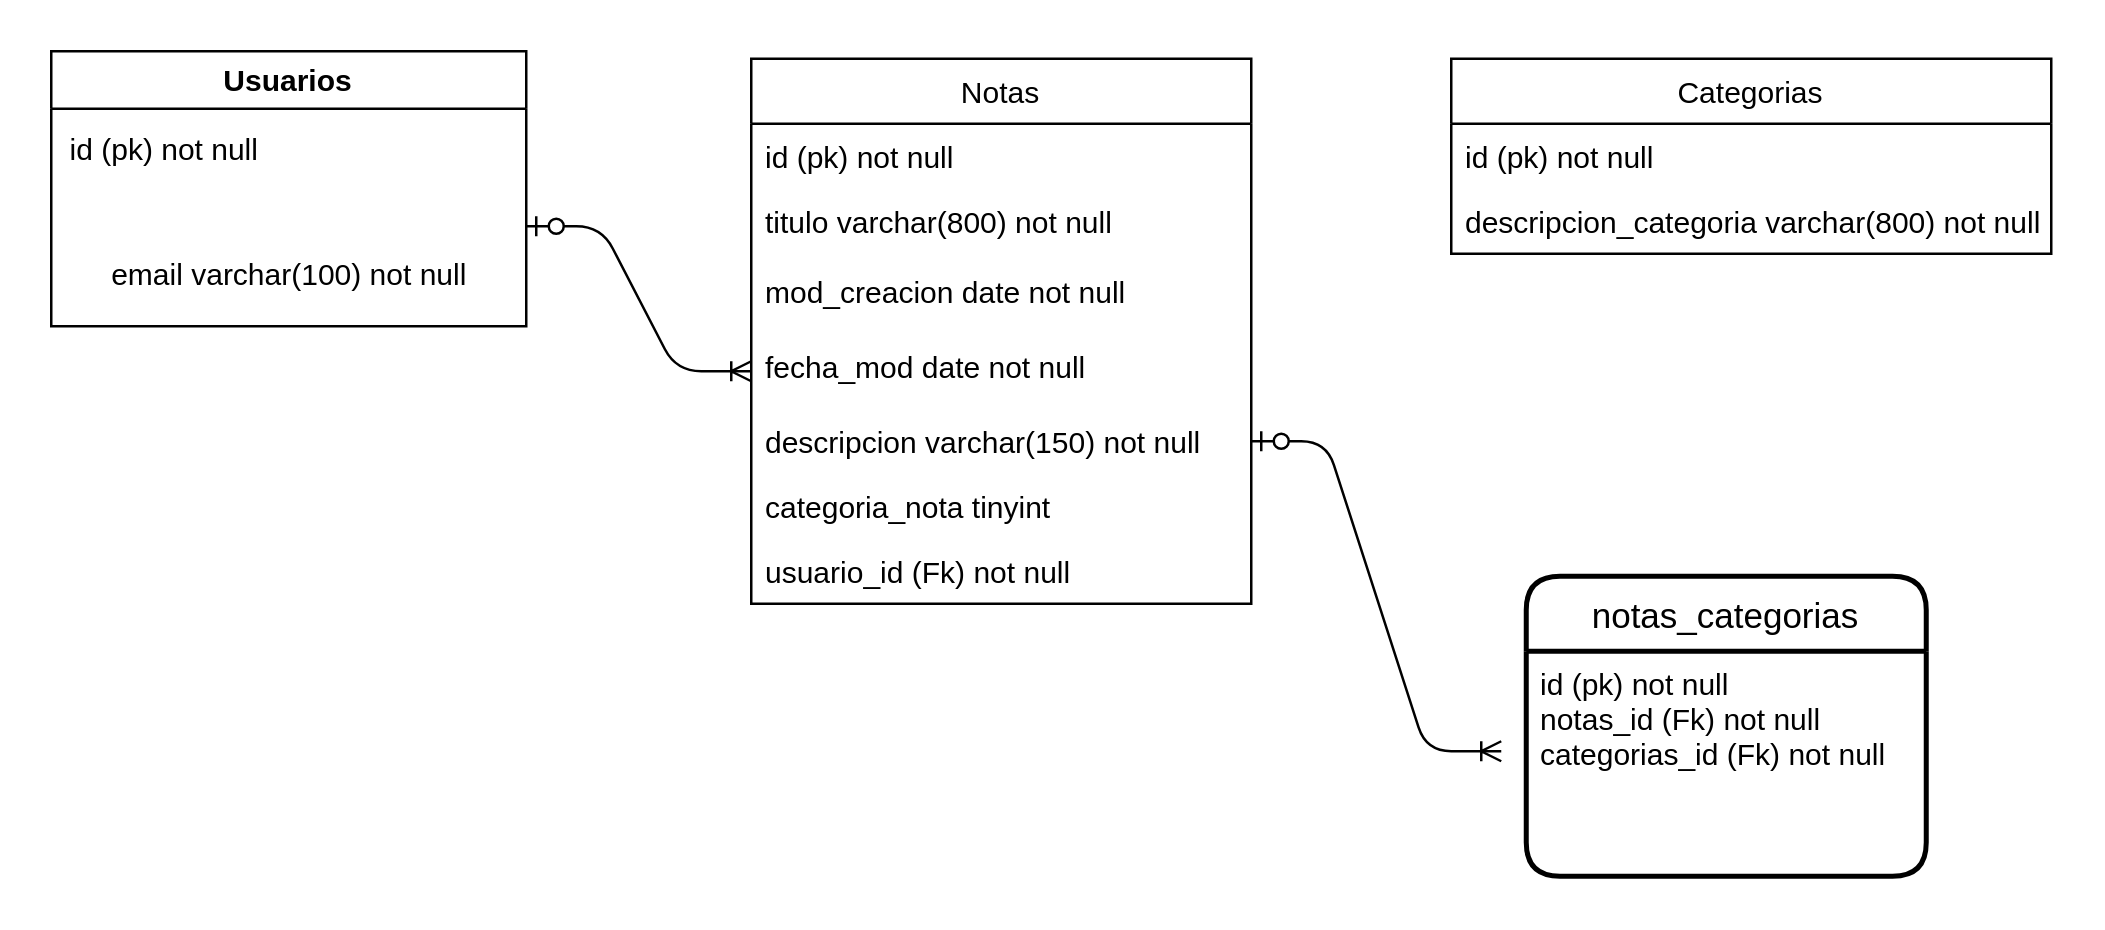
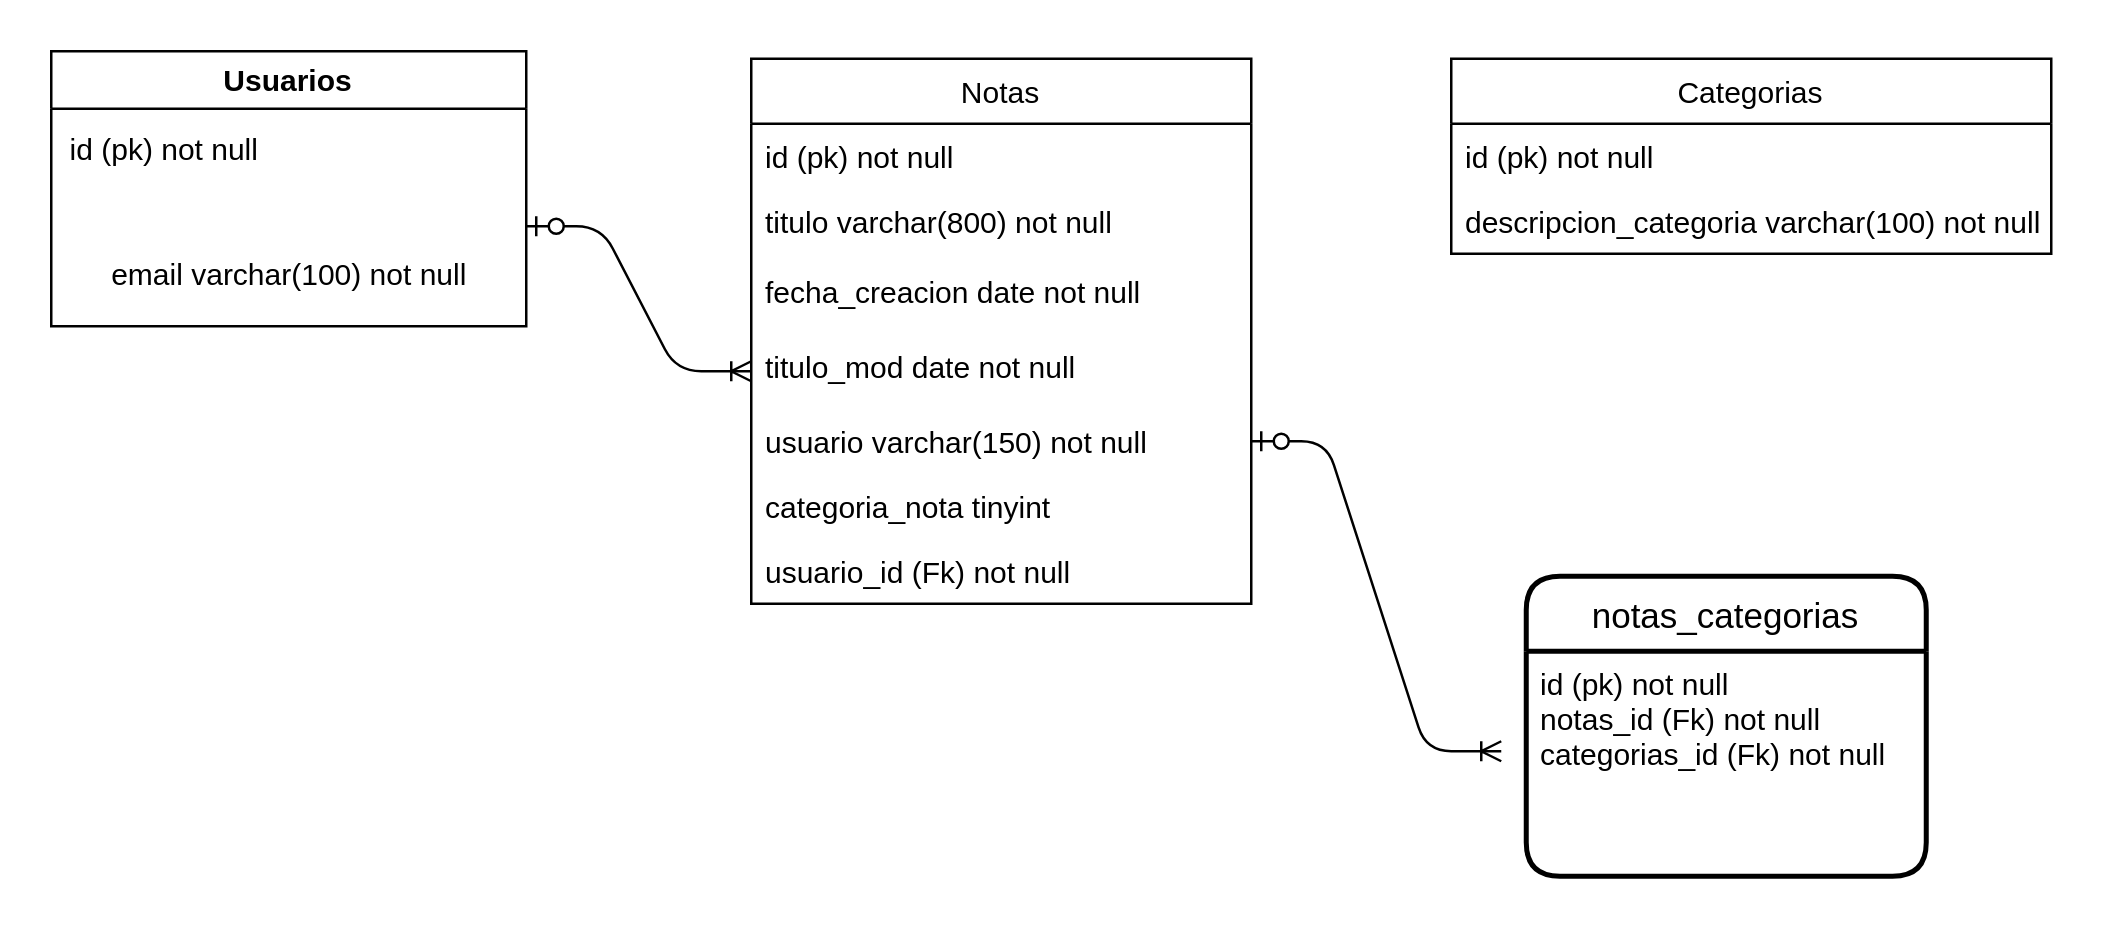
  <mxCell id="0" />
  <mxCell id="1" parent="0" />
  <mxCell id="2" value="Usuarios" style="swimlane;" vertex="1" parent="1"><mxGeometry x="20" y="20" width="190" height="110" as="geometry" /></mxCell>
  <mxCell id="3" value="id (pk) not null" style="text;html=1;align=center;verticalAlign=middle;resizable=0;points=[];autosize=1;strokeColor=none;" vertex="1" parent="2"><mxGeometry y="30" width="90" height="20" as="geometry" /></mxCell>
  <mxCell id="4" value="email varchar(100) not null" style="text;html=1;align=center;verticalAlign=middle;resizable=0;points=[];autosize=1;strokeColor=none;" vertex="1" parent="2"><mxGeometry x="15" y="80" width="160" height="20" as="geometry" /></mxCell>
  <mxCell id="5" value="Notas" style="swimlane;fontStyle=0;childLayout=stackLayout;horizontal=1;startSize=26;fillColor=none;horizontalStack=0;resizeParent=1;resizeParentMax=0;resizeLast=0;collapsible=1;marginBottom=0;" vertex="1" parent="1"><mxGeometry x="300" y="23" width="200" height="218" as="geometry" /></mxCell>
  <mxCell id="6" value="id (pk) not null" style="text;strokeColor=none;fillColor=none;align=left;verticalAlign=top;spacingLeft=4;spacingRight=4;overflow=hidden;rotatable=0;points=[[0,0.5],[1,0.5]];portConstraint=eastwest;" vertex="1" parent="5"><mxGeometry y="26" width="200" height="26" as="geometry" /></mxCell>
  <mxCell id="7" value="titulo varchar(800) not null" style="text;strokeColor=none;fillColor=none;align=left;verticalAlign=top;spacingLeft=4;spacingRight=4;overflow=hidden;rotatable=0;points=[[0,0.5],[1,0.5]];portConstraint=eastwest;" vertex="1" parent="5"><mxGeometry y="52" width="200" height="28" as="geometry" /></mxCell>
- <mxCell id="8" value="mod_creacion date not null" style="text;strokeColor=none;fillColor=none;align=left;verticalAlign=top;spacingLeft=4;spacingRight=4;overflow=hidden;rotatable=0;points=[[0,0.5],[1,0.5]];portConstraint=eastwest;" vertex="1" parent="5"><mxGeometry y="80" width="200" height="30" as="geometry" /></mxCell>
- <mxCell id="9" value="fecha_mod date not null" style="text;strokeColor=none;fillColor=none;align=left;verticalAlign=top;spacingLeft=4;spacingRight=4;overflow=hidden;rotatable=0;points=[[0,0.5],[1,0.5]];portConstraint=eastwest;" vertex="1" parent="5"><mxGeometry y="110" width="200" height="30" as="geometry" /></mxCell>
- <mxCell id="10" value="descripcion varchar(150) not null&#10;" style="text;strokeColor=none;fillColor=none;align=left;verticalAlign=top;spacingLeft=4;spacingRight=4;overflow=hidden;rotatable=0;points=[[0,0.5],[1,0.5]];portConstraint=eastwest;" vertex="1" parent="5"><mxGeometry y="140" width="200" height="26" as="geometry" /></mxCell>
+ <mxCell id="8" value="fecha_creacion date not null" style="text;strokeColor=none;fillColor=none;align=left;verticalAlign=top;spacingLeft=4;spacingRight=4;overflow=hidden;rotatable=0;points=[[0,0.5],[1,0.5]];portConstraint=eastwest;" vertex="1" parent="5"><mxGeometry y="80" width="200" height="30" as="geometry" /></mxCell>
+ <mxCell id="9" value="titulo_mod date not null" style="text;strokeColor=none;fillColor=none;align=left;verticalAlign=top;spacingLeft=4;spacingRight=4;overflow=hidden;rotatable=0;points=[[0,0.5],[1,0.5]];portConstraint=eastwest;" vertex="1" parent="5"><mxGeometry y="110" width="200" height="30" as="geometry" /></mxCell>
+ <mxCell id="10" value="usuario varchar(150) not null&#10;" style="text;strokeColor=none;fillColor=none;align=left;verticalAlign=top;spacingLeft=4;spacingRight=4;overflow=hidden;rotatable=0;points=[[0,0.5],[1,0.5]];portConstraint=eastwest;" vertex="1" parent="5"><mxGeometry y="140" width="200" height="26" as="geometry" /></mxCell>
  <mxCell id="11" value="categoria_nota tinyint&#10;" style="text;strokeColor=none;fillColor=none;align=left;verticalAlign=top;spacingLeft=4;spacingRight=4;overflow=hidden;rotatable=0;points=[[0,0.5],[1,0.5]];portConstraint=eastwest;" vertex="1" parent="5"><mxGeometry y="166" width="200" height="26" as="geometry" /></mxCell>
  <mxCell id="12" value="usuario_id (Fk) not null&#10;" style="text;strokeColor=none;fillColor=none;align=left;verticalAlign=top;spacingLeft=4;spacingRight=4;overflow=hidden;rotatable=0;points=[[0,0.5],[1,0.5]];portConstraint=eastwest;" vertex="1" parent="5"><mxGeometry y="192" width="200" height="26" as="geometry" /></mxCell>
  <mxCell id="13" value="" style="edgeStyle=entityRelationEdgeStyle;fontSize=12;html=1;endArrow=ERoneToMany;startArrow=ERzeroToOne;entryX=0;entryY=0.5;entryDx=0;entryDy=0;" edge="1" parent="1" target="9"><mxGeometry width="100" height="100" relative="1" as="geometry"><mxPoint x="210" y="90" as="sourcePoint" /><mxPoint x="360" y="101" as="targetPoint" /></mxGeometry></mxCell>
  <mxCell id="14" value="Categorias" style="swimlane;fontStyle=0;childLayout=stackLayout;horizontal=1;startSize=26;fillColor=none;horizontalStack=0;resizeParent=1;resizeParentMax=0;resizeLast=0;collapsible=1;marginBottom=0;" vertex="1" parent="1"><mxGeometry x="580" y="23" width="240" height="78" as="geometry" /></mxCell>
  <mxCell id="15" value="id (pk) not null" style="text;strokeColor=none;fillColor=none;align=left;verticalAlign=top;spacingLeft=4;spacingRight=4;overflow=hidden;rotatable=0;points=[[0,0.5],[1,0.5]];portConstraint=eastwest;" vertex="1" parent="14"><mxGeometry y="26" width="240" height="26" as="geometry" /></mxCell>
- <mxCell id="16" value="descripcion_categoria varchar(800) not null" style="text;strokeColor=none;fillColor=none;align=left;verticalAlign=top;spacingLeft=4;spacingRight=4;overflow=hidden;rotatable=0;points=[[0,0.5],[1,0.5]];portConstraint=eastwest;" vertex="1" parent="14"><mxGeometry y="52" width="240" height="26" as="geometry" /></mxCell>
+ <mxCell id="16" value="descripcion_categoria varchar(100) not null" style="text;strokeColor=none;fillColor=none;align=left;verticalAlign=top;spacingLeft=4;spacingRight=4;overflow=hidden;rotatable=0;points=[[0,0.5],[1,0.5]];portConstraint=eastwest;" vertex="1" parent="14"><mxGeometry y="52" width="240" height="26" as="geometry" /></mxCell>
  <mxCell id="17" value="notas_categorias" style="swimlane;childLayout=stackLayout;horizontal=1;startSize=30;horizontalStack=0;rounded=1;fontSize=14;fontStyle=0;strokeWidth=2;resizeParent=0;resizeLast=1;shadow=0;dashed=0;align=center;" vertex="1" parent="1"><mxGeometry x="610" y="230" width="160" height="120" as="geometry" /></mxCell>
  <mxCell id="18" value="id (pk) not null&#10;notas_id (Fk) not null&#10;categorias_id (Fk) not null" style="align=left;strokeColor=none;fillColor=none;spacingLeft=4;fontSize=12;verticalAlign=top;resizable=0;rotatable=0;part=1;" vertex="1" parent="17"><mxGeometry y="30" width="160" height="90" as="geometry" /></mxCell>
  <mxCell id="19" value="" style="edgeStyle=entityRelationEdgeStyle;fontSize=12;html=1;endArrow=ERoneToMany;startArrow=ERzeroToOne;exitX=1;exitY=0.5;exitDx=0;exitDy=0;" edge="1" parent="1" source="10"><mxGeometry width="100" height="100" relative="1" as="geometry"><mxPoint x="470" y="370" as="sourcePoint" /><mxPoint x="600" y="300" as="targetPoint" /></mxGeometry></mxCell>
